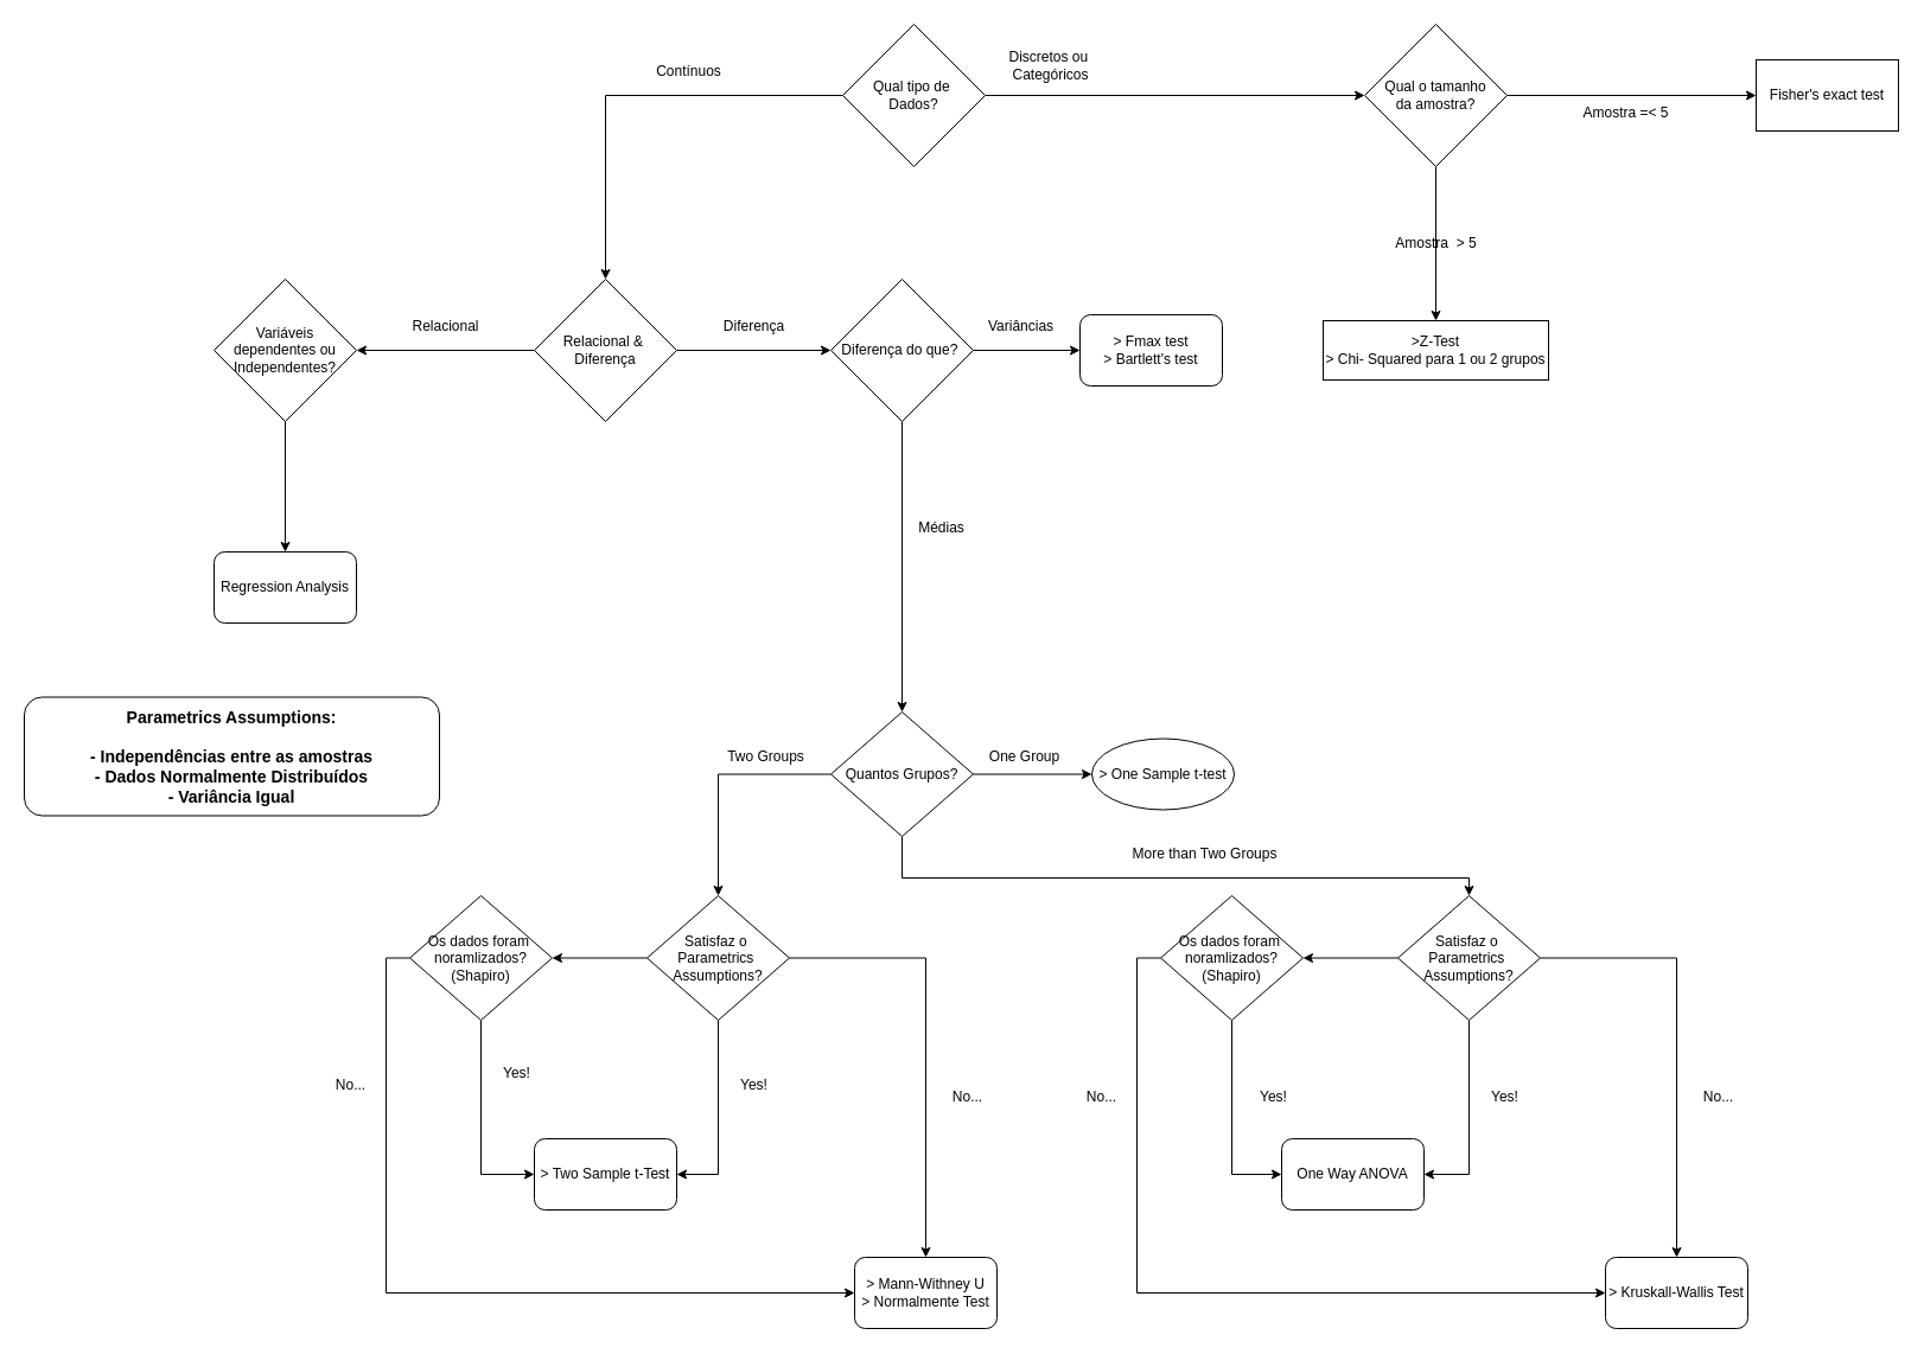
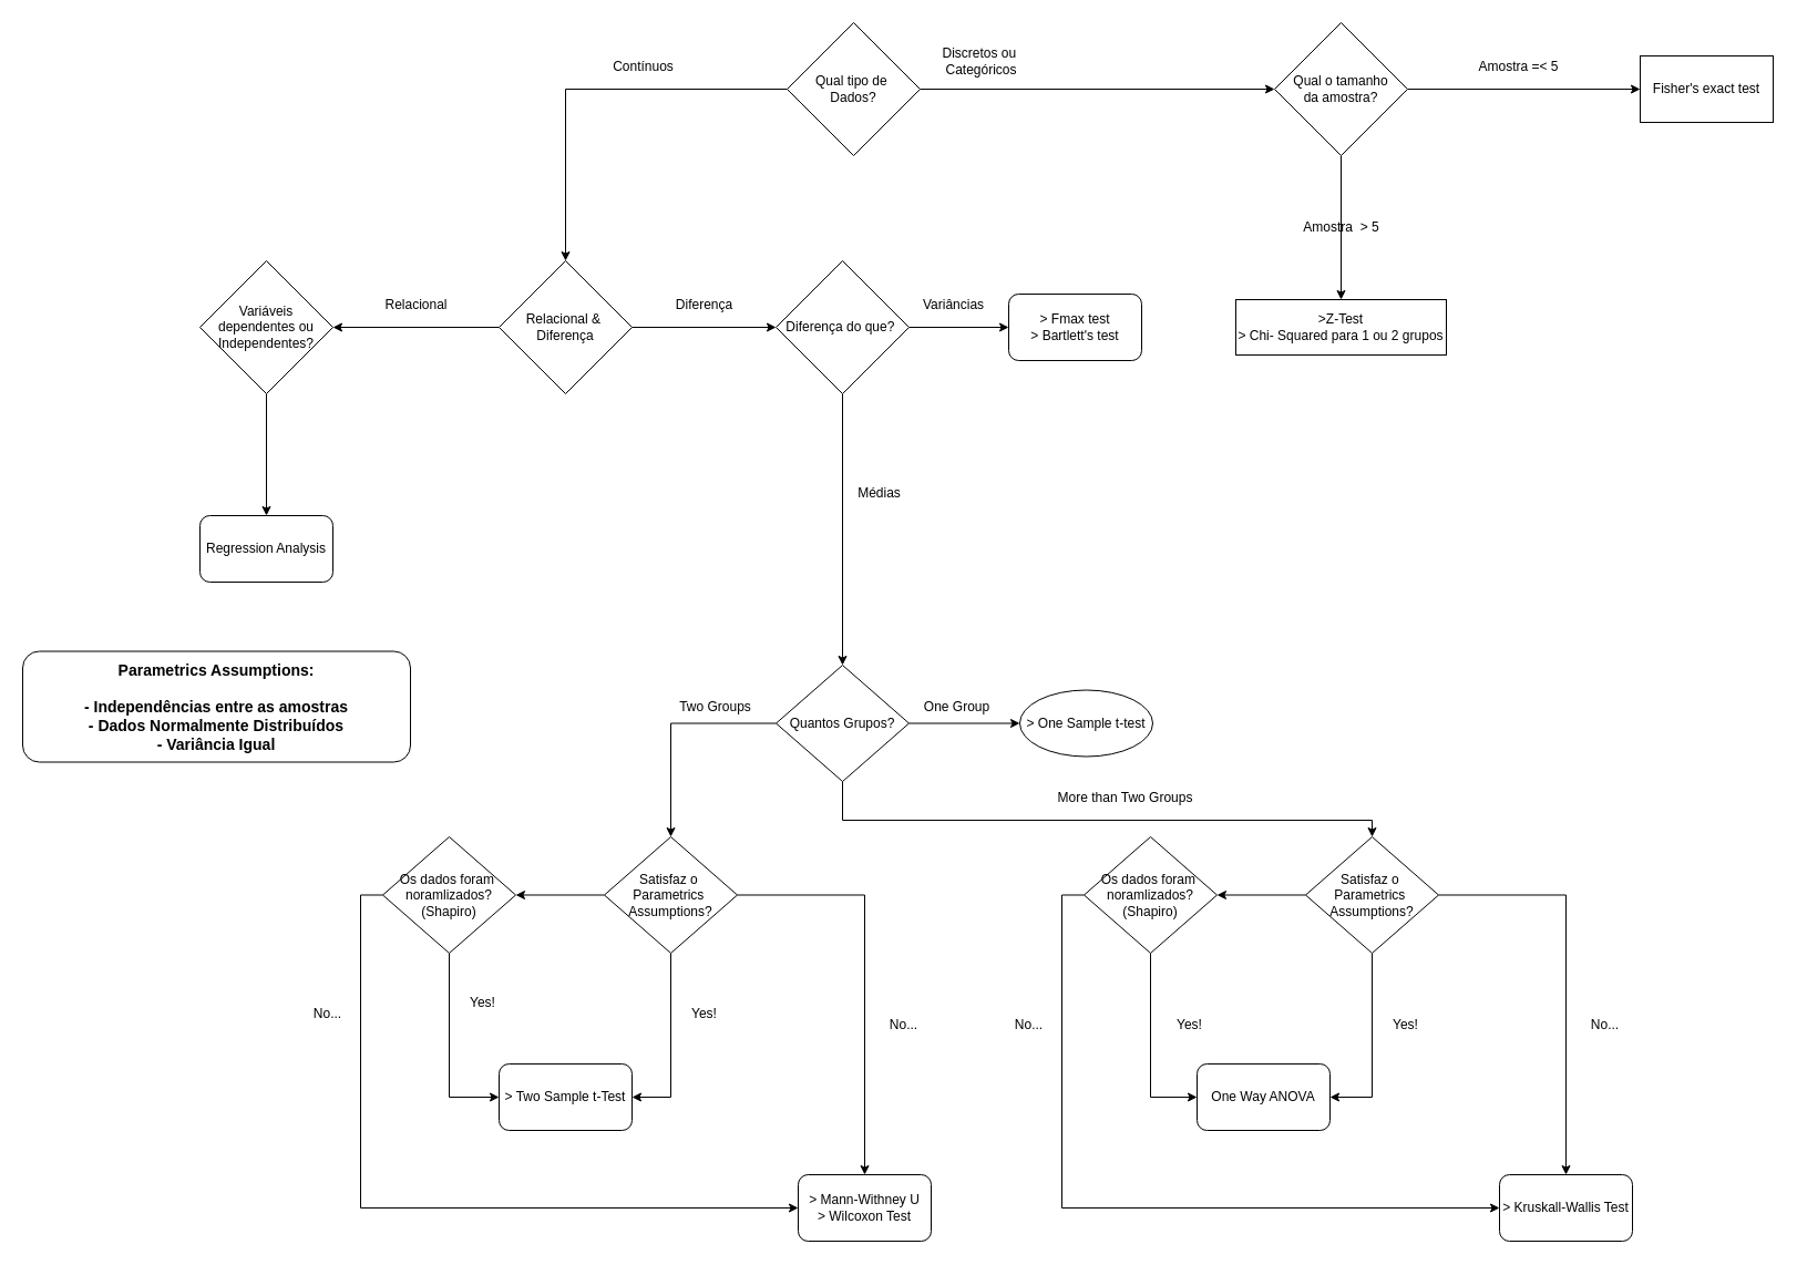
  <mxCell id="0" />
  <mxCell id="1" parent="0" />
  <mxCell id="2" style="edgeStyle=orthogonalEdgeStyle;rounded=0;orthogonalLoop=1;jettySize=auto;html=1;exitX=1;exitY=0.5;exitDx=0;exitDy=0;" parent="1" source="4" target="7" edge="1"><mxGeometry relative="1" as="geometry" /></mxCell>
  <mxCell id="3" style="edgeStyle=orthogonalEdgeStyle;rounded=0;orthogonalLoop=1;jettySize=auto;html=1;entryX=0.5;entryY=0;entryDx=0;entryDy=0;" parent="1" source="4" target="16" edge="1"><mxGeometry relative="1" as="geometry" /></mxCell>
  <mxCell id="4" value="Qual tipo de&amp;nbsp;&lt;br&gt;Dados?" style="rhombus;whiteSpace=wrap;html=1;" parent="1" vertex="1"><mxGeometry x="710" y="20" width="120" height="120" as="geometry" /></mxCell>
  <mxCell id="5" value="" style="edgeStyle=orthogonalEdgeStyle;rounded=0;orthogonalLoop=1;jettySize=auto;html=1;" parent="1" source="7" target="10" edge="1"><mxGeometry relative="1" as="geometry" /></mxCell>
  <mxCell id="6" style="edgeStyle=orthogonalEdgeStyle;rounded=0;orthogonalLoop=1;jettySize=auto;html=1;entryX=0.5;entryY=0;entryDx=0;entryDy=0;" parent="1" source="7" target="12" edge="1"><mxGeometry relative="1" as="geometry" /></mxCell>
  <mxCell id="7" value="Qual o tamanho&lt;br&gt;da amostra?" style="rhombus;whiteSpace=wrap;html=1;" parent="1" vertex="1"><mxGeometry x="1150" y="20" width="120" height="120" as="geometry" /></mxCell>
  <mxCell id="8" value="Discretos ou&amp;nbsp;&lt;br&gt;Categóricos" style="text;html=1;align=center;verticalAlign=middle;resizable=0;points=[];autosize=1;strokeColor=none;fillColor=none;" parent="1" vertex="1"><mxGeometry x="840" y="35" width="90" height="40" as="geometry" /></mxCell>
  <mxCell id="9" value="Contínuos" style="text;html=1;align=center;verticalAlign=middle;resizable=0;points=[];autosize=1;strokeColor=none;fillColor=none;" parent="1" vertex="1"><mxGeometry x="540" y="45" width="80" height="30" as="geometry" /></mxCell>
  <mxCell id="10" value="Fisher's exact test" style="whiteSpace=wrap;html=1;" parent="1" vertex="1"><mxGeometry x="1480" y="50" width="120" height="60" as="geometry" /></mxCell>
- <mxCell id="11" value="Amostra =&amp;lt; 5" style="text;html=1;align=center;verticalAlign=middle;resizable=0;points=[];autosize=1;strokeColor=none;fillColor=none;" parent="1" vertex="1"><mxGeometry x="1320" y="80" width="100" height="30" as="geometry" /></mxCell>
+ <mxCell id="11" value="Amostra =&amp;lt; 5" style="text;html=1;align=center;verticalAlign=middle;resizable=0;points=[];autosize=1;strokeColor=none;fillColor=none;" parent="1" vertex="1"><mxGeometry x="1320" y="45" width="100" height="30" as="geometry" /></mxCell>
  <mxCell id="12" value="&amp;gt;Z-Test&lt;br&gt;&amp;gt; Chi- Squared para 1 ou 2 grupos" style="whiteSpace=wrap;html=1;" parent="1" vertex="1"><mxGeometry x="1115" y="270" width="190" height="50" as="geometry" /></mxCell>
  <mxCell id="13" value="Amostra&amp;nbsp; &amp;gt; 5" style="text;html=1;align=center;verticalAlign=middle;resizable=0;points=[];autosize=1;strokeColor=none;fillColor=none;" parent="1" vertex="1"><mxGeometry x="1165" y="190" width="90" height="30" as="geometry" /></mxCell>
  <mxCell id="14" style="edgeStyle=orthogonalEdgeStyle;rounded=0;orthogonalLoop=1;jettySize=auto;html=1;" parent="1" source="16" target="19" edge="1"><mxGeometry relative="1" as="geometry" /></mxCell>
  <mxCell id="15" style="edgeStyle=orthogonalEdgeStyle;rounded=0;orthogonalLoop=1;jettySize=auto;html=1;exitX=0;exitY=0.5;exitDx=0;exitDy=0;" parent="1" source="16" target="59" edge="1"><mxGeometry relative="1" as="geometry" /></mxCell>
  <mxCell id="16" value="Relacional &amp;amp;&amp;nbsp;&lt;br&gt;Diferença" style="rhombus;whiteSpace=wrap;html=1;" parent="1" vertex="1"><mxGeometry x="450" y="235" width="120" height="120" as="geometry" /></mxCell>
  <mxCell id="17" value="" style="edgeStyle=orthogonalEdgeStyle;rounded=0;orthogonalLoop=1;jettySize=auto;html=1;" parent="1" source="19" target="21" edge="1"><mxGeometry relative="1" as="geometry" /></mxCell>
  <mxCell id="18" value="" style="edgeStyle=orthogonalEdgeStyle;rounded=0;orthogonalLoop=1;jettySize=auto;html=1;" parent="1" source="19" target="26" edge="1"><mxGeometry relative="1" as="geometry" /></mxCell>
  <mxCell id="19" value="Diferença do que?&amp;nbsp;" style="rhombus;whiteSpace=wrap;html=1;" parent="1" vertex="1"><mxGeometry x="700" y="235" width="120" height="120" as="geometry" /></mxCell>
  <mxCell id="20" value="Diferença" style="text;html=1;align=center;verticalAlign=middle;resizable=0;points=[];autosize=1;strokeColor=none;fillColor=none;" parent="1" vertex="1"><mxGeometry x="600" y="260" width="70" height="30" as="geometry" /></mxCell>
  <mxCell id="21" value="&amp;gt; Fmax test&lt;br&gt;&amp;gt; Bartlett's test" style="rounded=1;whiteSpace=wrap;html=1;" parent="1" vertex="1"><mxGeometry x="910" y="265" width="120" height="60" as="geometry" /></mxCell>
  <mxCell id="22" value="Variâncias" style="text;html=1;align=center;verticalAlign=middle;resizable=0;points=[];autosize=1;strokeColor=none;fillColor=none;" parent="1" vertex="1"><mxGeometry x="820" y="260" width="80" height="30" as="geometry" /></mxCell>
  <mxCell id="23" value="" style="edgeStyle=orthogonalEdgeStyle;rounded=0;orthogonalLoop=1;jettySize=auto;html=1;" parent="1" source="26" target="28" edge="1"><mxGeometry relative="1" as="geometry" /></mxCell>
  <mxCell id="24" value="" style="edgeStyle=orthogonalEdgeStyle;rounded=0;orthogonalLoop=1;jettySize=auto;html=1;" parent="1" source="26" target="33" edge="1"><mxGeometry relative="1" as="geometry" /></mxCell>
  <mxCell id="25" style="edgeStyle=orthogonalEdgeStyle;rounded=0;orthogonalLoop=1;jettySize=auto;html=1;entryX=0.5;entryY=0;entryDx=0;entryDy=0;" parent="1" source="26" target="47" edge="1"><mxGeometry relative="1" as="geometry"><Array as="points"><mxPoint x="760" y="740" /><mxPoint x="1238" y="740" /></Array></mxGeometry></mxCell>
  <mxCell id="26" value="Quantos Grupos?" style="rhombus;whiteSpace=wrap;html=1;" parent="1" vertex="1"><mxGeometry x="700" y="600" width="120" height="105" as="geometry" /></mxCell>
  <mxCell id="27" value="Médias" style="text;html=1;align=center;verticalAlign=middle;resizable=0;points=[];autosize=1;strokeColor=none;fillColor=none;" parent="1" vertex="1"><mxGeometry x="763" y="430" width="60" height="30" as="geometry" /></mxCell>
  <mxCell id="28" value="&amp;gt; One Sample t-test" style="ellipse;whiteSpace=wrap;html=1;" parent="1" vertex="1"><mxGeometry x="920" y="622.5" width="120" height="60" as="geometry" /></mxCell>
  <mxCell id="29" value="One Group" style="text;html=1;align=center;verticalAlign=middle;resizable=0;points=[];autosize=1;strokeColor=none;fillColor=none;" parent="1" vertex="1"><mxGeometry x="823" y="622.5" width="80" height="30" as="geometry" /></mxCell>
  <mxCell id="30" value="" style="edgeStyle=orthogonalEdgeStyle;rounded=0;orthogonalLoop=1;jettySize=auto;html=1;" parent="1" source="33" target="37" edge="1"><mxGeometry relative="1" as="geometry" /></mxCell>
  <mxCell id="31" value="" style="edgeStyle=orthogonalEdgeStyle;rounded=0;orthogonalLoop=1;jettySize=auto;html=1;" parent="1" source="33" target="41" edge="1"><mxGeometry relative="1" as="geometry" /></mxCell>
  <mxCell id="32" style="edgeStyle=orthogonalEdgeStyle;rounded=0;orthogonalLoop=1;jettySize=auto;html=1;entryX=1;entryY=0.5;entryDx=0;entryDy=0;" parent="1" source="33" target="35" edge="1"><mxGeometry relative="1" as="geometry" /></mxCell>
  <mxCell id="33" value="Satisfaz o&amp;nbsp;&lt;br&gt;Parametrics&amp;nbsp;&lt;br&gt;Assumptions?" style="rhombus;whiteSpace=wrap;html=1;" parent="1" vertex="1"><mxGeometry x="545" y="755" width="120" height="105" as="geometry" /></mxCell>
  <mxCell id="34" value="Two Groups" style="text;html=1;align=center;verticalAlign=middle;resizable=0;points=[];autosize=1;strokeColor=none;fillColor=none;" parent="1" vertex="1"><mxGeometry x="600" y="622.5" width="90" height="30" as="geometry" /></mxCell>
  <mxCell id="35" value="&amp;gt; Two Sample t-Test" style="rounded=1;whiteSpace=wrap;html=1;" parent="1" vertex="1"><mxGeometry x="450" y="960" width="120" height="60" as="geometry" /></mxCell>
  <mxCell id="36" value="Yes!" style="text;html=1;align=center;verticalAlign=middle;resizable=0;points=[];autosize=1;strokeColor=none;fillColor=none;" parent="1" vertex="1"><mxGeometry x="610" y="900" width="50" height="30" as="geometry" /></mxCell>
- <mxCell id="37" value="&amp;gt; Mann-Withney U&lt;br&gt;&amp;gt; Normalmente Test" style="rounded=1;whiteSpace=wrap;html=1;" parent="1" vertex="1"><mxGeometry x="720" y="1060" width="120" height="60" as="geometry" /></mxCell>
+ <mxCell id="37" value="&amp;gt; Mann-Withney U&lt;br&gt;&amp;gt; Wilcoxon Test" style="rounded=1;whiteSpace=wrap;html=1;" parent="1" vertex="1"><mxGeometry x="720" y="1060" width="120" height="60" as="geometry" /></mxCell>
  <mxCell id="38" value="No..." style="text;html=1;align=center;verticalAlign=middle;resizable=0;points=[];autosize=1;strokeColor=none;fillColor=none;" parent="1" vertex="1"><mxGeometry x="790" y="910" width="50" height="30" as="geometry" /></mxCell>
  <mxCell id="39" style="edgeStyle=orthogonalEdgeStyle;rounded=0;orthogonalLoop=1;jettySize=auto;html=1;entryX=0;entryY=0.5;entryDx=0;entryDy=0;" parent="1" source="41" target="35" edge="1"><mxGeometry relative="1" as="geometry" /></mxCell>
  <mxCell id="40" style="edgeStyle=orthogonalEdgeStyle;rounded=0;orthogonalLoop=1;jettySize=auto;html=1;entryX=0;entryY=0.5;entryDx=0;entryDy=0;exitX=0;exitY=0.5;exitDx=0;exitDy=0;" parent="1" source="41" target="37" edge="1"><mxGeometry relative="1" as="geometry"><mxPoint x="300" y="1193" as="targetPoint" /></mxGeometry></mxCell>
  <mxCell id="41" value="Os dados foram&amp;nbsp;&lt;br&gt;noramlizados?(Shapiro)" style="rhombus;whiteSpace=wrap;html=1;" parent="1" vertex="1"><mxGeometry x="345" y="755" width="120" height="105" as="geometry" /></mxCell>
  <mxCell id="42" value="Yes!" style="text;html=1;align=center;verticalAlign=middle;resizable=0;points=[];autosize=1;strokeColor=none;fillColor=none;" parent="1" vertex="1"><mxGeometry y="890" width="50" height="30" as="geometry" x="410" /></mxCell>
  <mxCell id="43" value="No..." style="text;html=1;align=center;verticalAlign=middle;resizable=0;points=[];autosize=1;strokeColor=none;fillColor=none;" parent="1" vertex="1"><mxGeometry x="270" y="900" width="50" height="30" as="geometry" /></mxCell>
  <mxCell id="44" value="" style="edgeStyle=orthogonalEdgeStyle;rounded=0;orthogonalLoop=1;jettySize=auto;html=1;" parent="1" source="47" target="50" edge="1"><mxGeometry relative="1" as="geometry" /></mxCell>
  <mxCell id="45" value="" style="edgeStyle=orthogonalEdgeStyle;rounded=0;orthogonalLoop=1;jettySize=auto;html=1;" parent="1" source="47" target="54" edge="1"><mxGeometry relative="1" as="geometry" /></mxCell>
  <mxCell id="46" style="edgeStyle=orthogonalEdgeStyle;rounded=0;orthogonalLoop=1;jettySize=auto;html=1;entryX=1;entryY=0.5;entryDx=0;entryDy=0;" parent="1" source="47" target="48" edge="1"><mxGeometry relative="1" as="geometry" /></mxCell>
  <mxCell id="47" value="Satisfaz o&amp;nbsp;&lt;br&gt;Parametrics&amp;nbsp;&lt;br&gt;Assumptions?" style="rhombus;whiteSpace=wrap;html=1;" parent="1" vertex="1"><mxGeometry x="1178" y="755" width="120" height="105" as="geometry" /></mxCell>
  <mxCell id="48" value="One Way ANOVA" style="rounded=1;whiteSpace=wrap;html=1;" parent="1" vertex="1"><mxGeometry x="1080" y="960" width="120" height="60" as="geometry" /></mxCell>
  <mxCell id="49" value="Yes!" style="text;html=1;align=center;verticalAlign=middle;resizable=0;points=[];autosize=1;strokeColor=none;fillColor=none;" parent="1" vertex="1"><mxGeometry x="1243" y="910" width="50" height="30" as="geometry" /></mxCell>
  <mxCell id="50" value="&amp;gt; Kruskall-Wallis Test" style="rounded=1;whiteSpace=wrap;html=1;" parent="1" vertex="1"><mxGeometry x="1353" y="1060" width="120" height="60" as="geometry" /></mxCell>
  <mxCell id="51" value="No..." style="text;html=1;align=center;verticalAlign=middle;resizable=0;points=[];autosize=1;strokeColor=none;fillColor=none;" parent="1" vertex="1"><mxGeometry x="1423" y="910" width="50" height="30" as="geometry" /></mxCell>
  <mxCell id="52" style="edgeStyle=orthogonalEdgeStyle;rounded=0;orthogonalLoop=1;jettySize=auto;html=1;entryX=0;entryY=0.5;entryDx=0;entryDy=0;" parent="1" source="54" target="48" edge="1"><mxGeometry relative="1" as="geometry" /></mxCell>
  <mxCell id="53" style="edgeStyle=orthogonalEdgeStyle;rounded=0;orthogonalLoop=1;jettySize=auto;html=1;entryX=0;entryY=0.5;entryDx=0;entryDy=0;exitX=0;exitY=0.5;exitDx=0;exitDy=0;" parent="1" source="54" target="50" edge="1"><mxGeometry relative="1" as="geometry"><mxPoint x="933" y="1203" as="targetPoint" /></mxGeometry></mxCell>
  <mxCell id="54" value="Os dados foram&amp;nbsp;&lt;br&gt;noramlizados?&lt;br&gt;(Shapiro)" style="rhombus;whiteSpace=wrap;html=1;" parent="1" vertex="1"><mxGeometry x="978" y="755" width="120" height="105" as="geometry" /></mxCell>
  <mxCell id="55" value="Yes!" style="text;html=1;align=center;verticalAlign=middle;resizable=0;points=[];autosize=1;strokeColor=none;fillColor=none;" parent="1" vertex="1"><mxGeometry x="1048" y="910" width="50" height="30" as="geometry" /></mxCell>
  <mxCell id="56" value="No..." style="text;html=1;align=center;verticalAlign=middle;resizable=0;points=[];autosize=1;strokeColor=none;fillColor=none;" parent="1" vertex="1"><mxGeometry x="903" y="910" width="50" height="30" as="geometry" /></mxCell>
  <mxCell id="57" value="More than Two Groups" style="text;html=1;align=center;verticalAlign=middle;resizable=0;points=[];autosize=1;strokeColor=none;fillColor=none;" parent="1" vertex="1"><mxGeometry x="940" y="705" width="150" height="30" as="geometry" /></mxCell>
  <mxCell id="58" value="" style="edgeStyle=orthogonalEdgeStyle;rounded=0;orthogonalLoop=1;jettySize=auto;html=1;" parent="1" source="59" target="61" edge="1"><mxGeometry relative="1" as="geometry" /></mxCell>
  <mxCell id="59" value="Variáveis dependentes ou&lt;br&gt;Independentes?" style="rhombus;whiteSpace=wrap;html=1;" parent="1" vertex="1"><mxGeometry x="180" y="235" width="120" height="120" as="geometry" /></mxCell>
  <mxCell id="60" value="Relacional" style="text;html=1;align=center;verticalAlign=middle;resizable=0;points=[];autosize=1;strokeColor=none;fillColor=none;" parent="1" vertex="1"><mxGeometry x="335" y="260" width="80" height="30" as="geometry" /></mxCell>
  <mxCell id="61" value="Regression Analysis" style="rounded=1;whiteSpace=wrap;html=1;" parent="1" vertex="1"><mxGeometry x="180" y="465" width="120" height="60" as="geometry" /></mxCell>
  <mxCell id="62" value="&lt;b&gt;&lt;font style=&quot;font-size: 14px;&quot;&gt;Parametrics Assumptions:&lt;br&gt;&lt;br&gt;- Independências entre as amostras&lt;br&gt;- Dados Normalmente Distribuídos&lt;br&gt;- Variância Igual&lt;br&gt;&lt;/font&gt;&lt;/b&gt;" style="rounded=1;whiteSpace=wrap;html=1;" parent="1" vertex="1"><mxGeometry x="20" y="587.5" width="350" height="100" as="geometry" /></mxCell>
